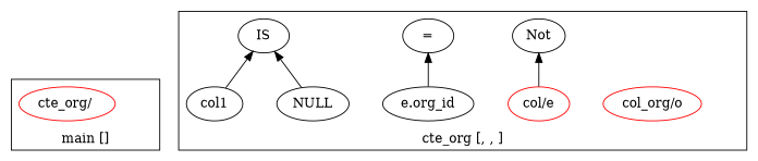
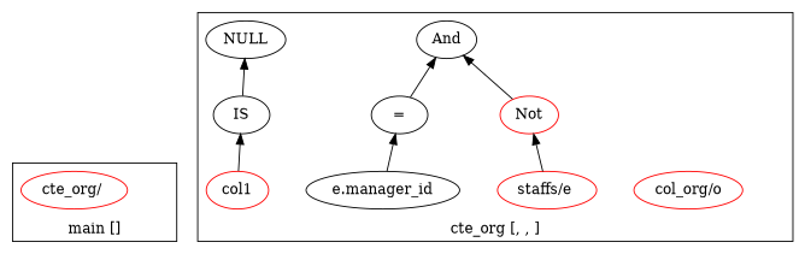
  digraph {
    nodesep=0.5
    ordering=in
    rankdir=BT
    main_pt [color=white shape=point]
    n2 [color=red label="cte_org/ "]
    cte_org_pt [color=white shape=point]
    n4 [color=red label="col_org/o"]
-   n5 [color=red label="col/e"]
+   n5 [color=red label="staffs/e "]
+   n6 [label=And]
    n7 [label="="]
-   n8 [label="e.org_id"]
-   n9 [label=Not]
+   n8 [label="e.manager_id"]
+   n9 [label=Not color=red]
    n10 [label=IS]
-   n11 [label=col1]
+   n11 [label=col1 color=red]
    n12 [label=NULL]
    subgraph cluster_1 {
      label="main []"
      main_pt
      n2
    }
    subgraph cluster_2 {
      label="cte_org [, , ]"
      cte_org_pt
      n4
      n5
+     n6
      n7
      n8
      n9
      n10
      n11
      n12
    }
    n5 -> n9
+   n7 -> n6
    n8 -> n7
+   n9 -> n6
    n11 -> n10
-   n12 -> n10
+   n10 -> n12
  }
